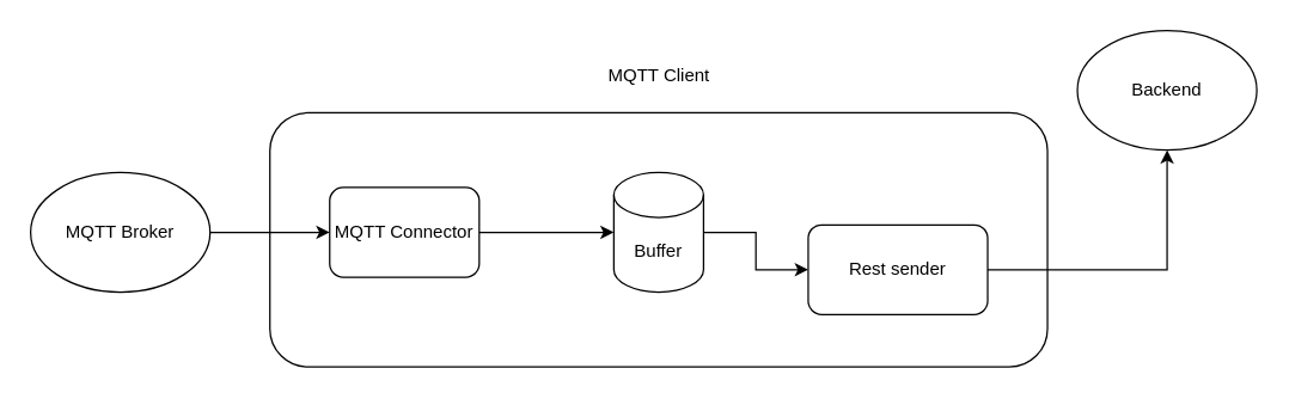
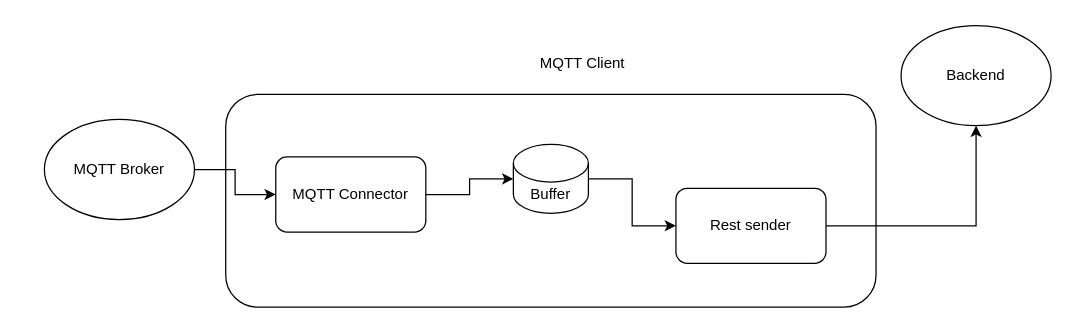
  <mxCell id="0" />
  <mxCell id="1" parent="0" />
  <mxCell id="2" value="" style="rounded=1;whiteSpace=wrap;html=1;" vertex="1" parent="1"><mxGeometry x="180" y="75" width="520" height="170" as="geometry" /></mxCell>
  <mxCell id="3" style="edgeStyle=orthogonalEdgeStyle;rounded=0;orthogonalLoop=1;jettySize=auto;html=1;entryX=0;entryY=0.5;entryDx=0;entryDy=0;" edge="1" parent="1" source="4" target="6"><mxGeometry relative="1" as="geometry" /></mxCell>
- <mxCell id="4" value="MQTT Broker" style="ellipse;whiteSpace=wrap;html=1;" vertex="1" parent="1"><mxGeometry x="20" y="115" width="120" height="80" as="geometry" /></mxCell>
+ <mxCell id="4" value="MQTT Broker" style="ellipse;whiteSpace=wrap;html=1;" vertex="1" parent="1"><mxGeometry x="35" y="95" width="120" height="80" as="geometry" /></mxCell>
  <mxCell id="5" style="edgeStyle=orthogonalEdgeStyle;rounded=0;orthogonalLoop=1;jettySize=auto;html=1;" edge="1" parent="1" source="6" target="8"><mxGeometry relative="1" as="geometry" /></mxCell>
- <mxCell id="6" value="MQTT Connector" style="rounded=1;whiteSpace=wrap;html=1;" vertex="1" parent="1"><mxGeometry x="220" y="125" width="100" height="60" as="geometry" /></mxCell>
+ <mxCell id="6" value="MQTT Connector" style="rounded=1;whiteSpace=wrap;html=1;" vertex="1" parent="1"><mxGeometry x="220" y="125" width="120" height="60" as="geometry" /></mxCell>
  <mxCell id="7" style="edgeStyle=orthogonalEdgeStyle;rounded=0;orthogonalLoop=1;jettySize=auto;html=1;" edge="1" parent="1" source="8" target="10"><mxGeometry relative="1" as="geometry" /></mxCell>
- <mxCell id="8" value="Buffer" style="shape=cylinder3;whiteSpace=wrap;html=1;boundedLbl=1;backgroundOutline=1;size=15;" vertex="1" parent="1"><mxGeometry x="410" y="115" width="60" height="80" as="geometry" /></mxCell>
+ <mxCell id="8" value="Buffer" style="shape=cylinder3;whiteSpace=wrap;html=1;boundedLbl=1;backgroundOutline=1;size=15;" vertex="1" parent="1"><mxGeometry x="410" y="115" width="60" height="55" as="geometry" /></mxCell>
  <mxCell id="9" style="edgeStyle=orthogonalEdgeStyle;rounded=0;orthogonalLoop=1;jettySize=auto;html=1;" edge="1" parent="1" source="10" target="11"><mxGeometry relative="1" as="geometry" /></mxCell>
  <mxCell id="10" value="Rest sender" style="rounded=1;whiteSpace=wrap;html=1;" vertex="1" parent="1"><mxGeometry x="540" y="150" width="120" height="60" as="geometry" /></mxCell>
  <mxCell id="11" value="Backend" style="ellipse;whiteSpace=wrap;html=1;" vertex="1" parent="1"><mxGeometry x="720" y="20" width="120" height="80" as="geometry" /></mxCell>
- <mxCell id="12" value="MQTT Client" style="text;html=1;align=center;verticalAlign=middle;resizable=0;points=[];autosize=1;strokeColor=none;fillColor=none;" vertex="1" parent="1"><mxGeometry x="395" y="35" width="90" height="30" as="geometry" /></mxCell>
+ <mxCell id="12" value="MQTT Client" style="text;html=1;align=center;verticalAlign=middle;resizable=0;points=[];autosize=1;strokeColor=none;fillColor=none;" vertex="1" parent="1"><mxGeometry x="420" y="35" width="90" height="30" as="geometry" /></mxCell>
